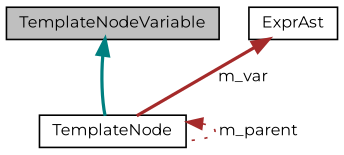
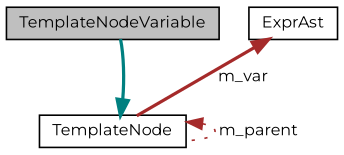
  digraph {
    fontname=Montserrat
    node [color=black fillcolor=white fontname=Montserrat fontsize=10 shape=record style=filled]
    edge [color=brown dir=back fontname=Montserrat fontsize=10 labelfontname=Helvetica labelfontsize=10 style=bold]
    n1 [fillcolor=grey75 fontcolor=black height=0.2 label=TemplateNodeVariable width=0.4]
    n2 [height=0.2 label=TemplateNode width=0.4]
    n3 [height=0.2 label=ExprAst width=0.4]
-   n1 -> n2 [color=teal]
+   n2 -> n1 [color=teal]
    n2 -> n2 [label=" m_parent" style=dotted]
    n3 -> n2 [label=" m_var"]
  }
